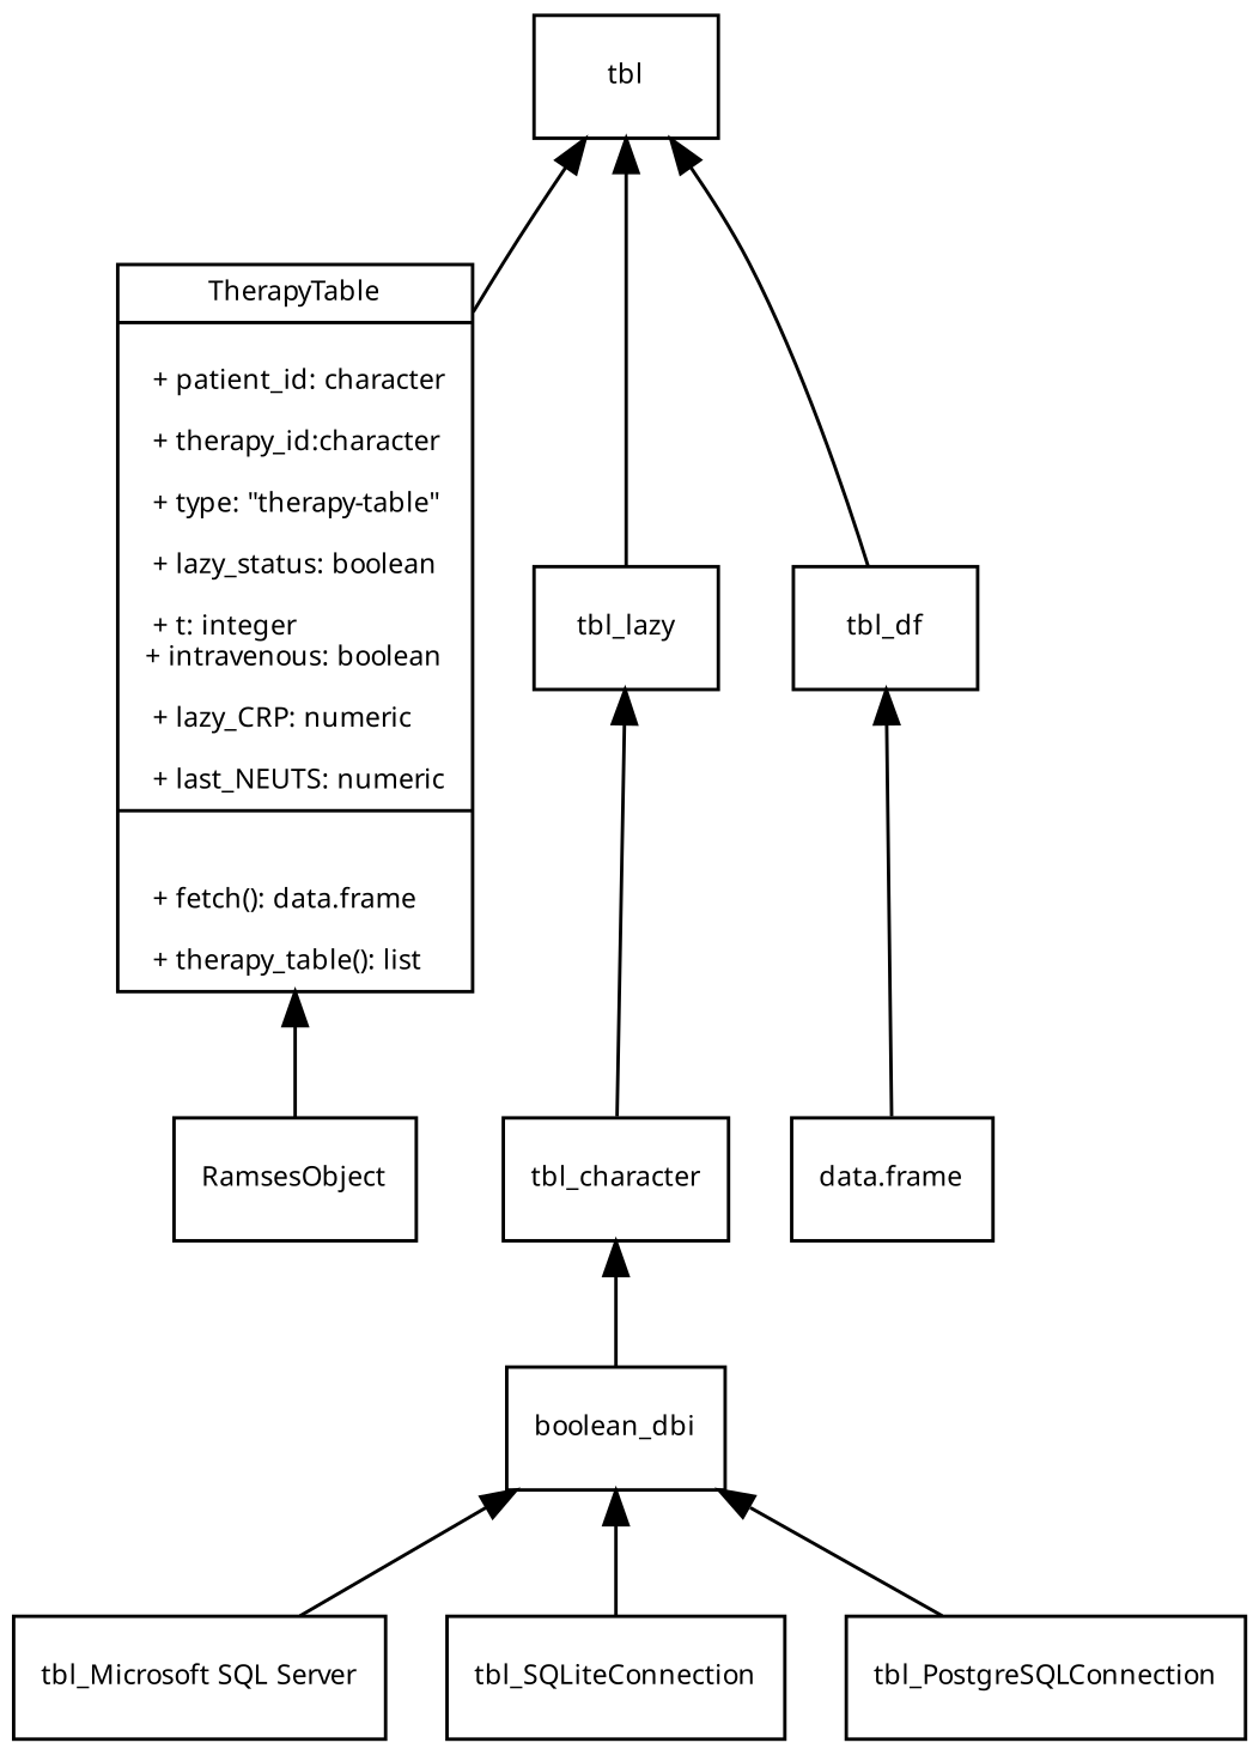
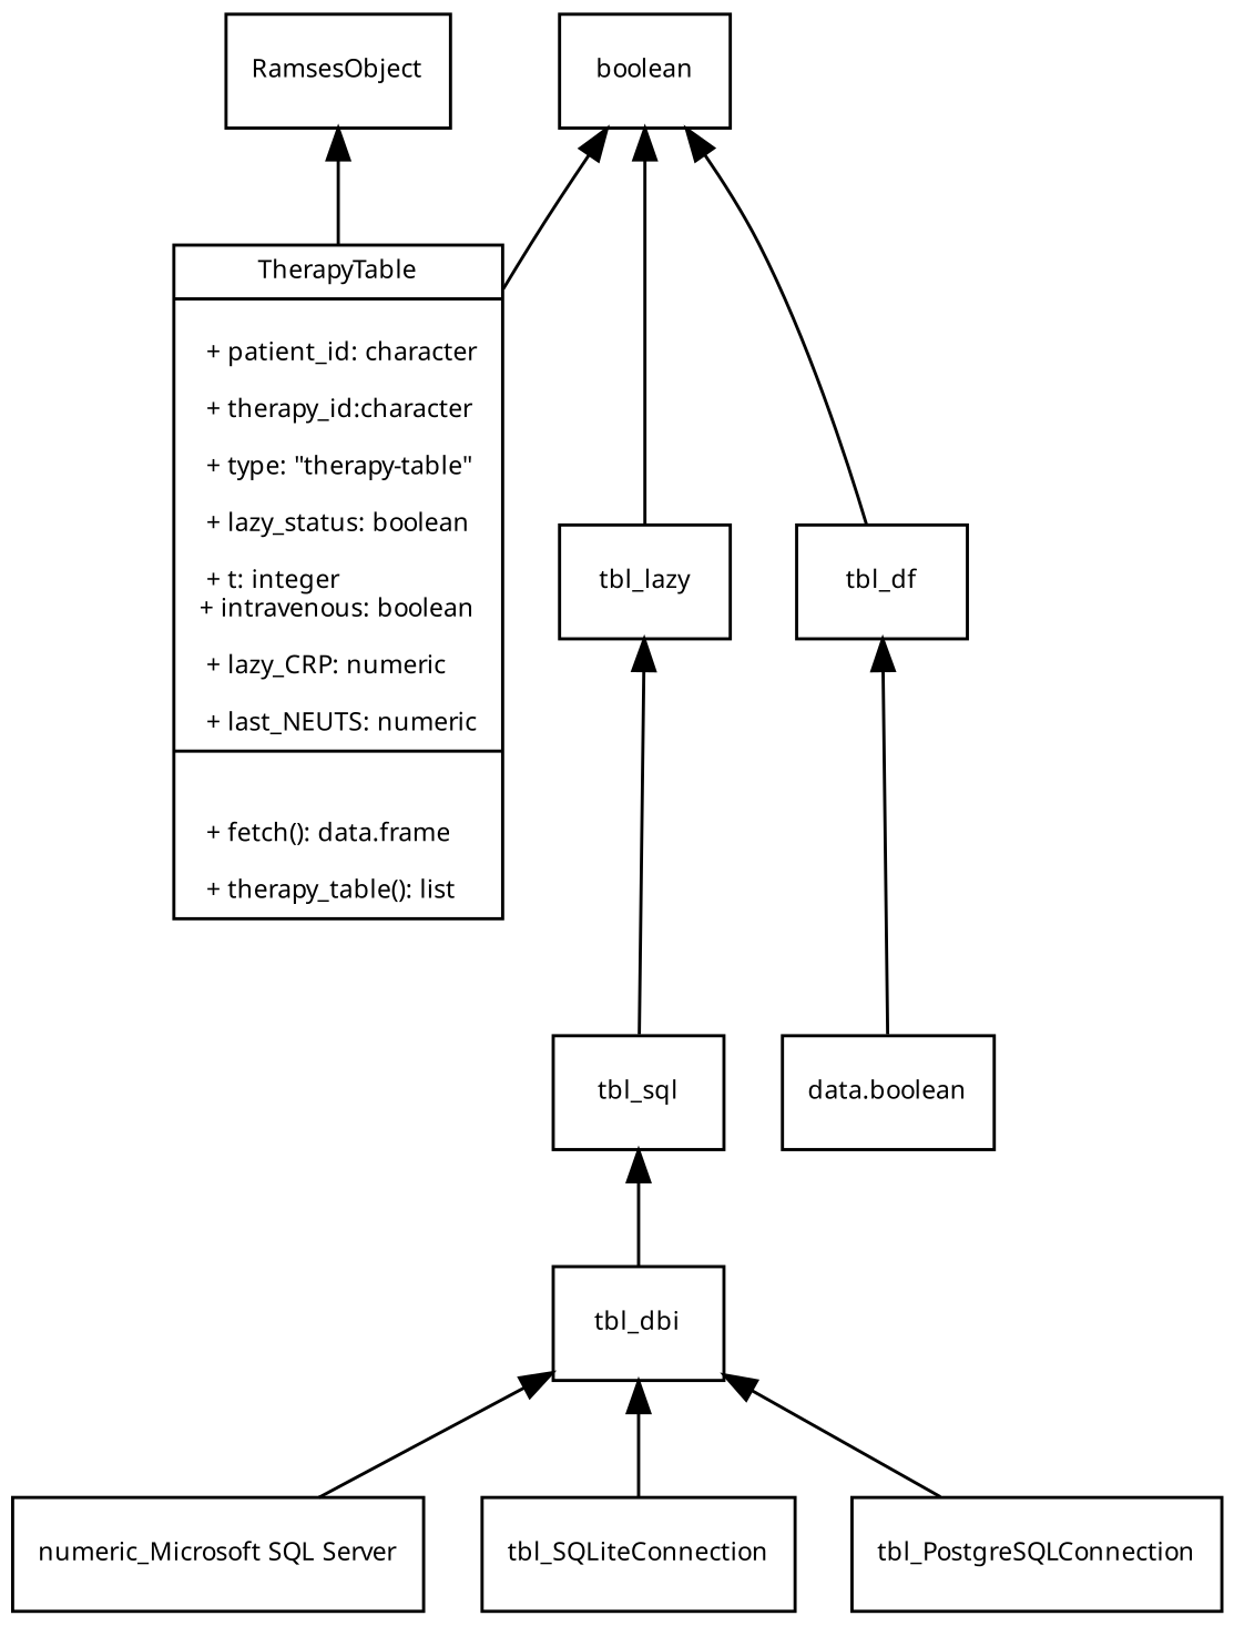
  digraph {
    fontsize=8
    node [fontname="Droid Sans Mono" fontsize=8 shape=record]
    edge [dir=back fontname="Droid Sans Mono" fontsize=8]
-   n1 [label="tbl_Microsoft SQL Server"]
+   n1 [label="numeric_Microsoft SQL Server"]
    n2 [label="{TherapyTable|\n  + patient_id: character\l\n  + therapy_id:character\l\n  + type: \"therapy-table\"\l\n  + lazy_status: boolean\l\n  + t: integer\l+ intravenous: boolean\l\n  + lazy_CRP: numeric \l\n  + last_NEUTS: numeric\l|\n  \n  + fetch(): data.frame\l\n  + therapy_table(): list\l}"]
-   n3 [label="data.frame"]
+   n3 [label="data.boolean"]
    RamsesObject
-   tbl
+   tbl [label=boolean]
    tbl_lazy
    tbl_df
-   tbl_sql [label=tbl_character]
-   tbl_dbi [label=boolean_dbi]
+   tbl_sql
+   tbl_dbi
    tbl_SQLiteConnection
    tbl_PostgreSQLConnection
-   n2 -> RamsesObject
+   RamsesObject -> n2
    tbl -> n2
    tbl -> tbl_lazy
    tbl -> tbl_df
    tbl_lazy -> tbl_sql
    tbl_df -> n3
    tbl_sql -> tbl_dbi
    tbl_dbi -> n1
    tbl_dbi -> tbl_SQLiteConnection
    tbl_dbi -> tbl_PostgreSQLConnection
  }
